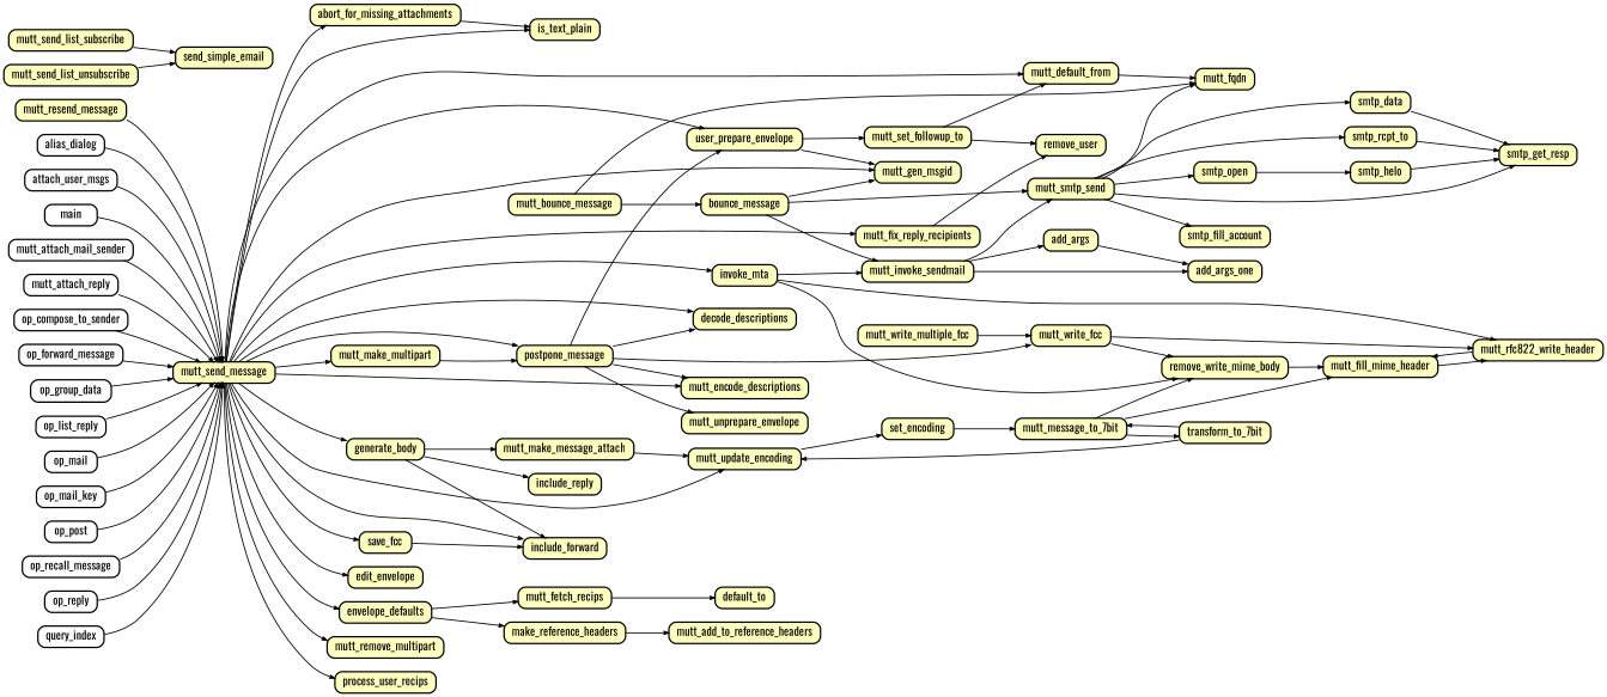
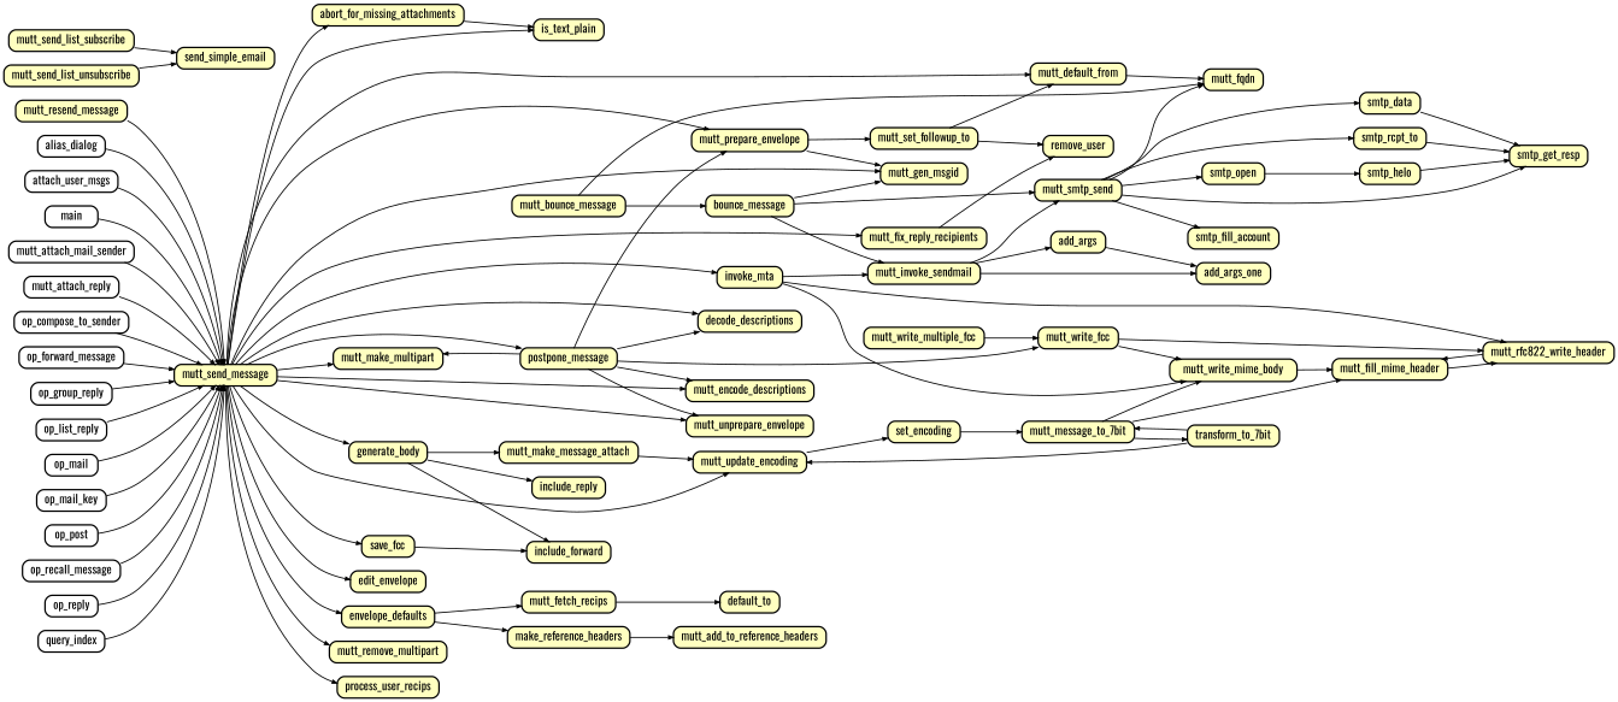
  digraph {
    compound=true
    fontname=Oswald
    nodesep=0.2
    rankdir=LR
    ranksep=0.5
    node [color=black fillcolor="#ffffc0" fontname=Oswald fontsize=12 penwidth=1.5 shape=Mrecord style=filled]
    edge [arrowsize=0.5 fontname=Oswald penwidth=1.0]
    abort_for_missing_attachments [height=0.2]
    is_text_plain [height=0.2]
    add_args [height=0.2]
    add_args_one [height=0.2]
    bounce_message [height=0.2]
    mutt_gen_msgid [height=0.2]
    mutt_invoke_sendmail [height=0.2]
    mutt_smtp_send [height=0.2]
    mutt_fqdn [height=0.2]
    smtp_data [height=0.2]
    smtp_fill_account [height=0.2]
    smtp_get_resp [height=0.2]
    smtp_open [height=0.2]
    smtp_rcpt_to [height=0.2]
    decode_descriptions [height=0.2]
    default_to [height=0.2]
    edit_envelope [height=0.2]
    envelope_defaults [height=0.2]
    make_reference_headers [height=0.2]
    mutt_fetch_recips [height=0.2]
    mutt_add_to_reference_headers [height=0.2]
    generate_body [height=0.2]
    include_forward [height=0.2]
    include_reply [height=0.2]
    mutt_make_message_attach [height=0.2]
    mutt_update_encoding [height=0.2]
    invoke_mta [height=0.2]
    mutt_rfc822_write_header [height=0.2]
-   mutt_write_mime_body [height=0.2 label=remove_write_mime_body]
+   mutt_write_mime_body [height=0.2]
    n30 [height=0.2 label=mutt_fill_mime_header]
    mutt_bounce_message [height=0.2]
    mutt_default_from [height=0.2]
    mutt_encode_descriptions [height=0.2]
    mutt_fix_reply_recipients [height=0.2]
    remove_user [height=0.2]
    set_encoding [height=0.2]
    mutt_make_multipart [height=0.2]
    mutt_message_to_7bit [height=0.2]
    transform_to_7bit [height=0.2]
-   mutt_prepare_envelope [height=0.2 label=user_prepare_envelope]
+   mutt_prepare_envelope [height=0.2]
    mutt_set_followup_to [height=0.2]
    mutt_remove_multipart [height=0.2]
    mutt_resend_message [height=0.2]
    mutt_send_message [height=0.2]
    mutt_unprepare_envelope [height=0.2]
    postpone_message [height=0.2]
    process_user_recips [height=0.2]
    save_fcc [height=0.2]
    mutt_send_list_subscribe [height=0.2]
    send_simple_email [height=0.2]
    mutt_send_list_unsubscribe [height=0.2]
    mutt_write_fcc [height=0.2]
    smtp_helo [height=0.2]
    mutt_write_multiple_fcc [height=0.2]
    alias_dialog [fillcolor="#ffffff" height=0.2]
    n56 [fillcolor="#ffffff" height=0.2 label=attach_user_msgs]
    main [fillcolor="#ffffff" height=0.2]
    mutt_attach_mail_sender [fillcolor="#ffffff" height=0.2]
    mutt_attach_reply [fillcolor="#ffffff" height=0.2]
    op_compose_to_sender [fillcolor="#ffffff" height=0.2]
    op_forward_message [fillcolor="#ffffff" height=0.2]
-   op_group_reply [fillcolor="#ffffff" height=0.2 label=op_group_data]
+   op_group_reply [fillcolor="#ffffff" height=0.2]
    op_list_reply [fillcolor="#ffffff" height=0.2]
    op_mail [fillcolor="#ffffff" height=0.2]
    op_mail_key [fillcolor="#ffffff" height=0.2]
    op_post [fillcolor="#ffffff" height=0.2]
    op_recall_message [fillcolor="#ffffff" height=0.2]
    op_reply [fillcolor="#ffffff" height=0.2]
    query_index [fillcolor="#ffffff" height=0.2]
    abort_for_missing_attachments -> is_text_plain
    add_args -> add_args_one
    bounce_message -> mutt_gen_msgid
    bounce_message -> mutt_invoke_sendmail
    bounce_message -> mutt_smtp_send
    mutt_invoke_sendmail -> add_args
    mutt_invoke_sendmail -> add_args_one
    mutt_invoke_sendmail -> mutt_smtp_send
    mutt_smtp_send -> mutt_fqdn
    mutt_smtp_send -> smtp_data
    mutt_smtp_send -> smtp_fill_account
    mutt_smtp_send -> smtp_get_resp
    mutt_smtp_send -> smtp_open
    mutt_smtp_send -> smtp_rcpt_to
    smtp_data -> smtp_get_resp
    smtp_open -> smtp_helo
    smtp_rcpt_to -> smtp_get_resp
    envelope_defaults -> make_reference_headers
    envelope_defaults -> mutt_fetch_recips
    make_reference_headers -> mutt_add_to_reference_headers
    mutt_fetch_recips -> default_to
    generate_body -> include_forward
    generate_body -> include_reply
    generate_body -> mutt_make_message_attach
    mutt_make_message_attach -> mutt_update_encoding
    mutt_update_encoding -> set_encoding
    invoke_mta -> mutt_invoke_sendmail
    invoke_mta -> mutt_rfc822_write_header
    invoke_mta -> mutt_write_mime_body
    mutt_rfc822_write_header -> n30
    mutt_write_mime_body -> n30
    n30 -> mutt_rfc822_write_header
    mutt_bounce_message -> bounce_message
    mutt_bounce_message -> mutt_fqdn
    mutt_default_from -> mutt_fqdn
    mutt_fix_reply_recipients -> remove_user
    set_encoding -> mutt_message_to_7bit
    mutt_message_to_7bit -> mutt_write_mime_body
    mutt_message_to_7bit -> n30
    mutt_message_to_7bit -> transform_to_7bit
    transform_to_7bit -> mutt_update_encoding
    transform_to_7bit -> mutt_message_to_7bit
    mutt_prepare_envelope -> mutt_gen_msgid
    mutt_prepare_envelope -> mutt_set_followup_to
    mutt_set_followup_to -> mutt_default_from
    mutt_set_followup_to -> remove_user
    mutt_resend_message -> mutt_send_message
    mutt_send_message -> abort_for_missing_attachments
    mutt_send_message -> is_text_plain
    mutt_send_message -> mutt_gen_msgid
    mutt_send_message -> decode_descriptions
    mutt_send_message -> edit_envelope
    mutt_send_message -> envelope_defaults
    mutt_send_message -> generate_body
    mutt_send_message -> mutt_update_encoding
    mutt_send_message -> invoke_mta
    mutt_send_message -> mutt_default_from
    mutt_send_message -> mutt_encode_descriptions
    mutt_send_message -> mutt_fix_reply_recipients
    mutt_send_message -> mutt_make_multipart
    mutt_send_message -> mutt_prepare_envelope
    mutt_send_message -> mutt_remove_multipart
-   mutt_send_message -> include_forward
+   mutt_send_message -> mutt_unprepare_envelope
    mutt_send_message -> postpone_message
    mutt_send_message -> process_user_recips
    mutt_send_message -> save_fcc
    postpone_message -> decode_descriptions
    postpone_message -> mutt_encode_descriptions
-   mutt_make_multipart -> postpone_message
+   postpone_message -> mutt_make_multipart
    postpone_message -> mutt_prepare_envelope
    postpone_message -> mutt_unprepare_envelope
    postpone_message -> mutt_write_fcc
    save_fcc -> include_forward
    mutt_send_list_subscribe -> send_simple_email
    mutt_send_list_unsubscribe -> send_simple_email
    mutt_write_fcc -> mutt_rfc822_write_header
    mutt_write_fcc -> mutt_write_mime_body
    smtp_helo -> smtp_get_resp
    mutt_write_multiple_fcc -> mutt_write_fcc
    alias_dialog -> mutt_send_message
    n56 -> mutt_send_message
    main -> mutt_send_message
    mutt_attach_mail_sender -> mutt_send_message
    mutt_attach_reply -> mutt_send_message
    op_compose_to_sender -> mutt_send_message
    op_forward_message -> mutt_send_message
    op_group_reply -> mutt_send_message
    op_list_reply -> mutt_send_message
    op_mail -> mutt_send_message
    op_mail_key -> mutt_send_message
    op_post -> mutt_send_message
    op_recall_message -> mutt_send_message
    op_reply -> mutt_send_message
    query_index -> mutt_send_message
  }
